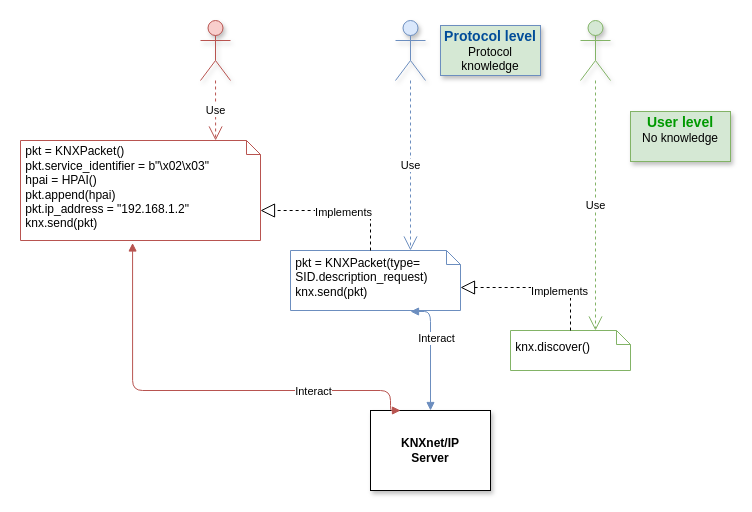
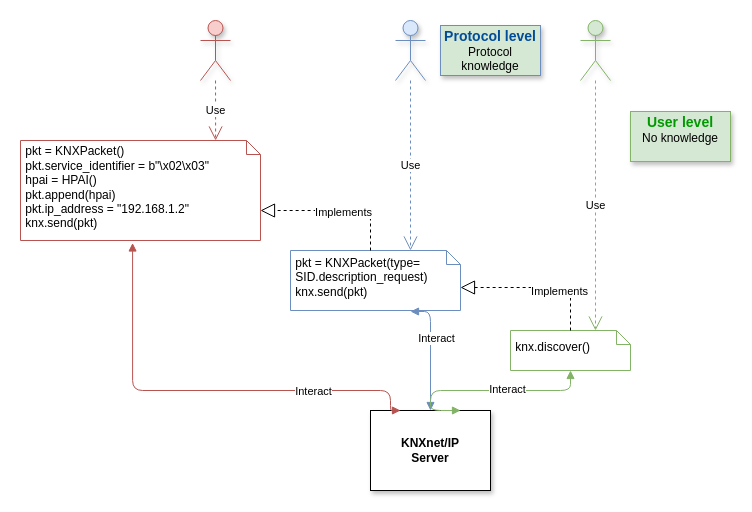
  <mxCell id="0" />
  <mxCell id="1" parent="0" />
  <mxCell id="2" value="&amp;nbsp;knx.discover()" style="shape=note;whiteSpace=wrap;html=1;size=14;verticalAlign=middle;align=left;spacingTop=-6;fillColor=none;strokeColor=#82b366;" parent="1" vertex="1"><mxGeometry x="510" y="330" width="120" height="40" as="geometry" /></mxCell>
  <mxCell id="3" value="&lt;div&gt;KNXnet/IP&lt;/div&gt;&lt;div&gt;Server&lt;br&gt;&lt;/div&gt;" style="rounded=0;whiteSpace=wrap;html=1;align=center;shadow=1;fontStyle=1" parent="1" vertex="1"><mxGeometry x="370" y="410" width="120" height="80" as="geometry" /></mxCell>
  <mxCell id="4" value="" style="endArrow=block;dashed=1;endFill=0;endSize=12;html=1;edgeStyle=orthogonalEdgeStyle;exitX=0.5;exitY=0;exitDx=0;exitDy=0;exitPerimeter=0;entryX=0;entryY=0;entryDx=170;entryDy=37;entryPerimeter=0;" parent="1" source="2" target="6" edge="1"><mxGeometry width="160" relative="1" as="geometry"><mxPoint x="350" y="290" as="sourcePoint" /><mxPoint x="460" y="290" as="targetPoint" /><Array as="points"><mxPoint x="570" y="287" /></Array></mxGeometry></mxCell>
  <mxCell id="5" value="Implements" style="edgeLabel;html=1;align=center;verticalAlign=middle;resizable=0;points=[];" parent="4" vertex="1" connectable="0"><mxGeometry x="-0.477" y="12" relative="1" as="geometry"><mxPoint as="offset" /></mxGeometry></mxCell>
  <mxCell id="6" value="&lt;div&gt;&amp;nbsp;pkt = KNXPacket(type=&lt;/div&gt;&lt;div&gt;&amp;nbsp;SID.description_request)&lt;/div&gt;&lt;div&gt;&amp;nbsp;knx.send(pkt)&lt;/div&gt;" style="shape=note;whiteSpace=wrap;html=1;size=14;verticalAlign=middle;align=left;spacingTop=-6;fillColor=none;strokeColor=#6c8ebf;" parent="1" vertex="1"><mxGeometry x="290" y="250" width="170" height="60" as="geometry" /></mxCell>
  <mxCell id="7" value="" style="endArrow=block;dashed=1;endFill=0;endSize=12;html=1;edgeStyle=orthogonalEdgeStyle;exitX=0.5;exitY=0;exitDx=0;exitDy=0;exitPerimeter=0;" parent="1" edge="1"><mxGeometry width="160" relative="1" as="geometry"><mxPoint x="370" y="250" as="sourcePoint" /><mxPoint x="260" y="210" as="targetPoint" /><Array as="points"><mxPoint x="370" y="210" /></Array></mxGeometry></mxCell>
  <mxCell id="8" value="Implements" style="edgeLabel;html=1;align=center;verticalAlign=middle;resizable=0;points=[];" parent="7" vertex="1" connectable="0"><mxGeometry x="-0.093" y="1" relative="1" as="geometry"><mxPoint as="offset" /></mxGeometry></mxCell>
  <mxCell id="9" value="&lt;div&gt;&amp;nbsp;pkt = KNXPacket()&lt;/div&gt;&lt;div&gt;&amp;nbsp;pkt.service_identifier = b&quot;\x02\x03&quot;&lt;/div&gt;&lt;div&gt;&amp;nbsp;hpai = HPAI()&lt;/div&gt;&amp;nbsp;pkt.append(hpai)&lt;br&gt;&lt;div&gt;&lt;div&gt;&amp;nbsp;pkt.ip_address = &quot;192.168.1.2&quot;&lt;br&gt;&lt;/div&gt;&amp;nbsp;knx.send(pkt)&lt;/div&gt;" style="shape=note;whiteSpace=wrap;html=1;size=14;verticalAlign=middle;align=left;spacingTop=-6;fillColor=none;strokeColor=#b85450;" parent="1" vertex="1"><mxGeometry x="20" y="140" width="240" height="100" as="geometry" /></mxCell>
  <mxCell id="10" value="" style="shape=umlActor;verticalLabelPosition=bottom;labelBackgroundColor=#ffffff;verticalAlign=top;html=1;shadow=1;align=center;fillColor=#f8cecc;strokeColor=#b85450;" parent="1" vertex="1"><mxGeometry x="200" y="20" width="30" height="60" as="geometry" /></mxCell>
  <mxCell id="11" value="Use" style="endArrow=open;endSize=12;dashed=1;html=1;entryX=0.813;entryY=0;entryDx=0;entryDy=0;entryPerimeter=0;strokeColor=#b85450;fillColor=#f8cecc;" parent="1" source="10" target="9" edge="1"><mxGeometry width="160" relative="1" as="geometry"><mxPoint x="292" y="70" as="sourcePoint" /><mxPoint x="215" y="120" as="targetPoint" /></mxGeometry></mxCell>
  <mxCell id="12" value="" style="shape=umlActor;verticalLabelPosition=bottom;labelBackgroundColor=#ffffff;verticalAlign=top;html=1;shadow=1;align=center;fillColor=#dae8fc;strokeColor=#6c8ebf;" parent="1" vertex="1"><mxGeometry x="395" y="20" width="30" height="60" as="geometry" /></mxCell>
  <mxCell id="13" value="Use" style="endArrow=open;endSize=12;dashed=1;html=1;entryX=0;entryY=0;entryDx=113;entryDy=0;entryPerimeter=0;strokeColor=#6c8ebf;fillColor=#dae8fc;" parent="1" source="12" edge="1"><mxGeometry width="160" relative="1" as="geometry"><mxPoint x="487" y="200" as="sourcePoint" /><mxPoint x="410" y="250" as="targetPoint" /></mxGeometry></mxCell>
  <mxCell id="14" value="" style="shape=umlActor;verticalLabelPosition=bottom;labelBackgroundColor=#ffffff;verticalAlign=top;html=1;shadow=1;align=center;fillColor=#d5e8d4;strokeColor=#82b366;" parent="1" vertex="1"><mxGeometry x="580" y="20" width="30" height="60" as="geometry" /></mxCell>
  <mxCell id="15" value="Use" style="endArrow=open;endSize=12;dashed=1;html=1;entryX=0;entryY=0;entryDx=113;entryDy=0;entryPerimeter=0;strokeColor=#82b366;fillColor=#d5e8d4;" parent="1" source="14" edge="1"><mxGeometry width="160" relative="1" as="geometry"><mxPoint x="672" y="280" as="sourcePoint" /><mxPoint x="595" y="330" as="targetPoint" /></mxGeometry></mxCell>
  <mxCell id="16" value="&lt;div&gt;&lt;font size=&quot;1&quot; color=&quot;#7EA6E0&quot;&gt;&lt;b style=&quot;font-size: 14px&quot;&gt;&lt;font color=&quot;#004C99&quot;&gt;Protocol level&lt;/font&gt;&lt;br&gt;&lt;/b&gt;&lt;/font&gt;&lt;/div&gt;&lt;div&gt;Protocol knowledge&lt;br&gt;&lt;/div&gt;" style="rounded=0;whiteSpace=wrap;html=1;shadow=1;align=center;fillColor=#d5e8d4;strokeColor=#6c8ebf;" parent="1" vertex="1"><mxGeometry x="440" y="25" width="100" height="50" as="geometry" /></mxCell>
  <mxCell id="17" value="&lt;div&gt;&lt;font size=&quot;1&quot; color=&quot;#EA6B66&quot;&gt;&lt;b style=&quot;font-size: 14px&quot;&gt;&lt;font color=&quot;#009900&quot;&gt;User level&lt;/font&gt;&lt;br&gt;&lt;/b&gt;&lt;/font&gt;&lt;/div&gt;&lt;div&gt;No knowledge&lt;/div&gt;&lt;div&gt;&lt;br&gt;&lt;/div&gt;" style="rounded=0;whiteSpace=wrap;html=1;shadow=1;align=center;fillColor=#d5e8d4;strokeColor=#82b366;" parent="1" vertex="1"><mxGeometry x="630" y="111" width="100" height="50" as="geometry" /></mxCell>
  <mxCell id="18" value="" style="endArrow=block;html=1;exitX=0.467;exitY=1.025;exitDx=0;exitDy=0;exitPerimeter=0;entryX=0.25;entryY=0;entryDx=0;entryDy=0;edgeStyle=orthogonalEdgeStyle;startArrow=block;startFill=1;endFill=1;fillColor=#f8cecc;strokeColor=#b85450;" parent="1" source="9" target="3" edge="1"><mxGeometry width="50" height="50" relative="1" as="geometry"><mxPoint x="360" y="270" as="sourcePoint" /><mxPoint x="410" y="220" as="targetPoint" /><Array as="points"><mxPoint x="132" y="390" /><mxPoint x="390" y="390" /></Array></mxGeometry></mxCell>
  <mxCell id="19" value="Interact" style="edgeLabel;html=1;align=center;verticalAlign=middle;resizable=0;points=[];" parent="18" vertex="1" connectable="0"><mxGeometry x="0.506" relative="1" as="geometry"><mxPoint as="offset" /></mxGeometry></mxCell>
  <mxCell id="20" value="" style="endArrow=block;html=1;entryX=0.5;entryY=0;entryDx=0;entryDy=0;edgeStyle=orthogonalEdgeStyle;startArrow=block;startFill=1;endFill=1;fillColor=#dae8fc;strokeColor=#6c8ebf;" parent="1" target="3" edge="1"><mxGeometry width="50" height="50" relative="1" as="geometry"><mxPoint x="410" y="311" as="sourcePoint" /><mxPoint x="380" y="460" as="targetPoint" /><Array as="points"><mxPoint x="410" y="311" /></Array></mxGeometry></mxCell>
  <mxCell id="21" value="Interact" style="edgeLabel;html=1;align=center;verticalAlign=middle;resizable=0;points=[];" parent="20" vertex="1" connectable="0"><mxGeometry x="-0.232" y="5" relative="1" as="geometry"><mxPoint as="offset" /></mxGeometry></mxCell>
+ <mxCell id="22" value="" style="endArrow=block;html=1;exitX=0.5;exitY=1;exitDx=0;exitDy=0;exitPerimeter=0;entryX=0.75;entryY=0;entryDx=0;entryDy=0;edgeStyle=orthogonalEdgeStyle;startArrow=block;startFill=1;endFill=1;fillColor=#d5e8d4;strokeColor=#82b366;" parent="1" source="2" target="3" edge="1"><mxGeometry width="50" height="50" relative="1" as="geometry"><mxPoint x="152.08" y="263" as="sourcePoint" /><mxPoint x="390" y="470" as="targetPoint" /><Array as="points"><mxPoint x="570" y="390" /><mxPoint x="430" y="390" /></Array></mxGeometry></mxCell>
+ <mxCell id="23" value="Interact" style="edgeLabel;html=1;align=center;verticalAlign=middle;resizable=0;points=[];" parent="22" vertex="1" connectable="0"><mxGeometry x="-0.2" y="-2" relative="1" as="geometry"><mxPoint as="offset" /></mxGeometry></mxCell>
